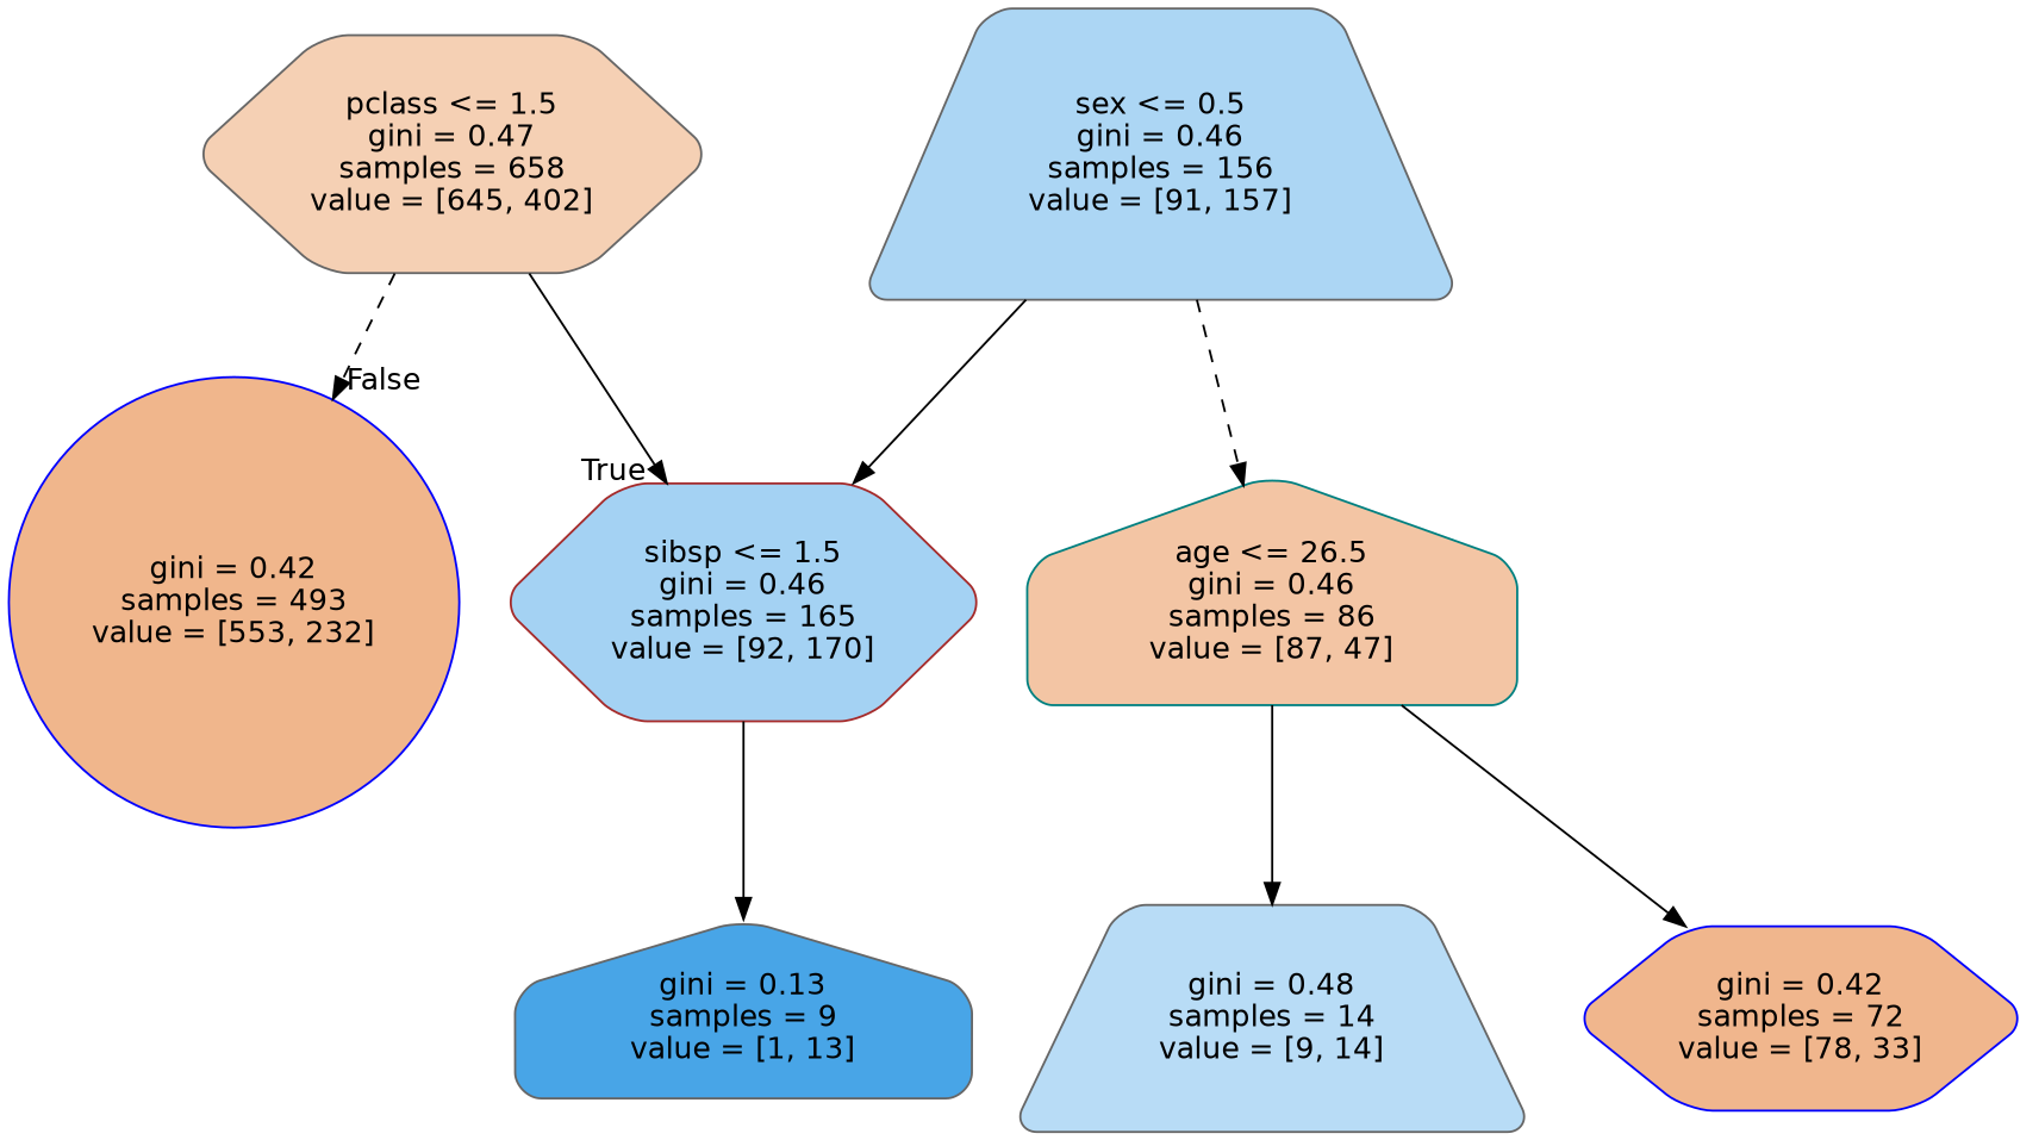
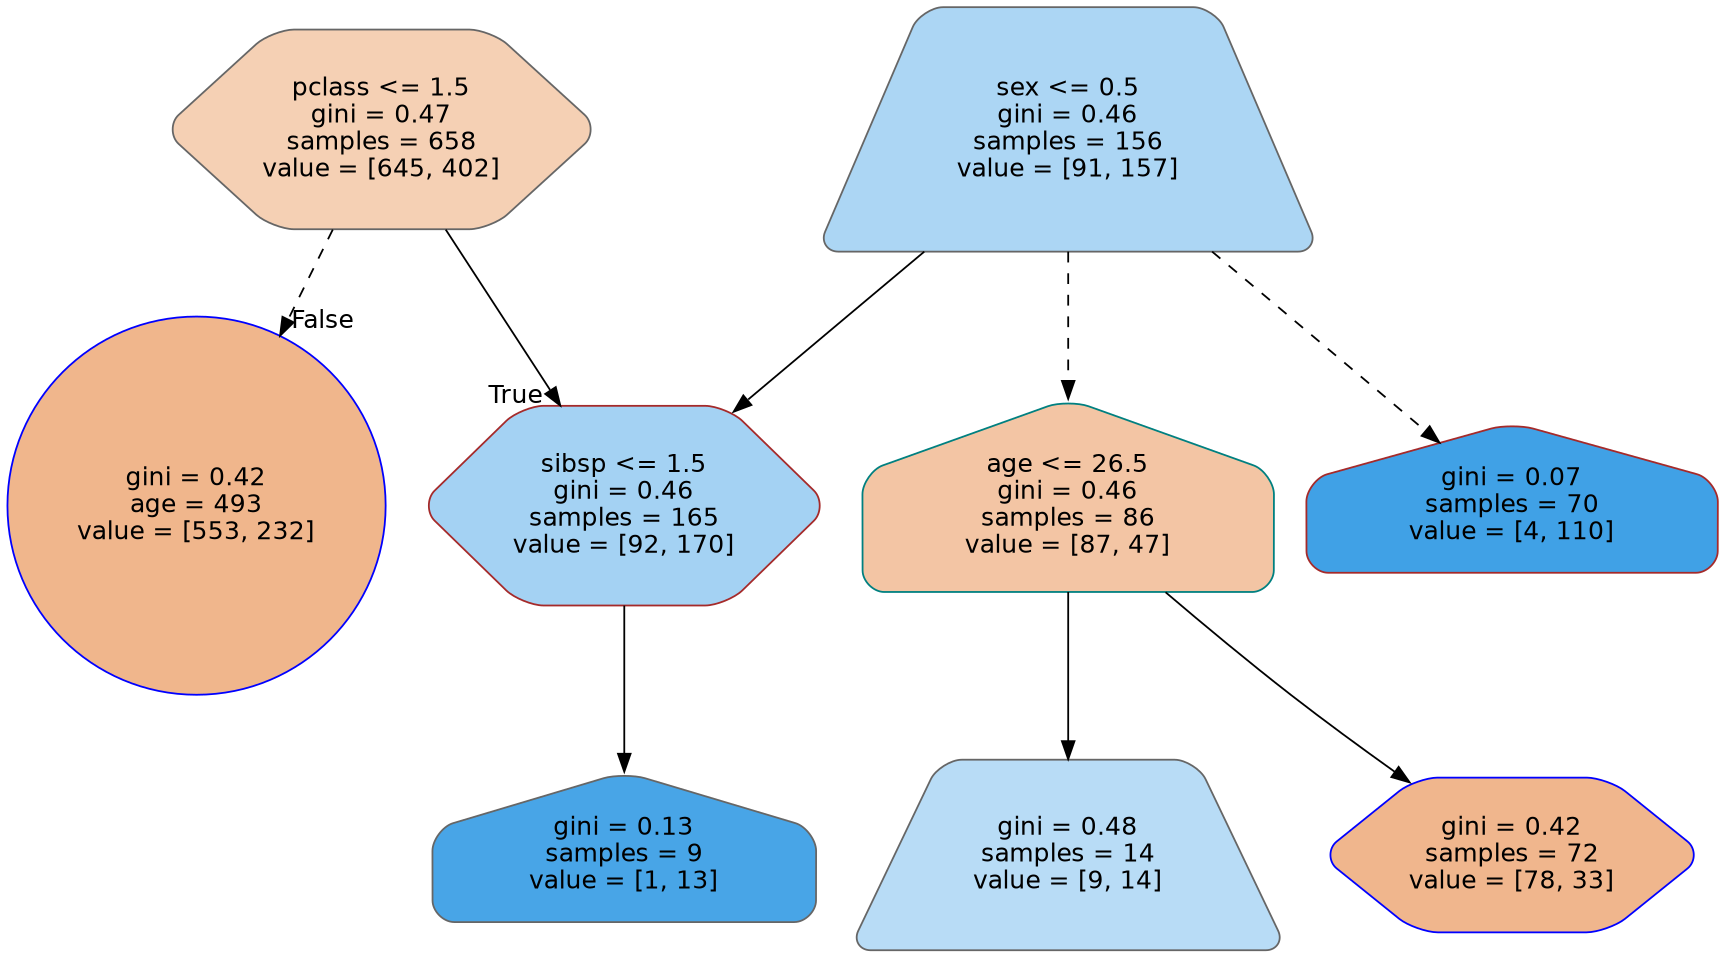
  digraph {
    node [color=gray40 fontname=helvetica shape=hexagon style="filled, rounded"]
    edge [fontname=helvetica style=solid]
    n1 [fillcolor="#f5d0b4" label="pclass <= 1.5\ngini = 0.47\nsamples = 658\nvalue = [645, 402]"]
    n2 [color=brown fillcolor="#a4d2f3" label="sibsp <= 1.5\ngini = 0.46\nsamples = 165\nvalue = [92, 170]"]
-   n3 [color=blue fillcolor="#f0b68c" label="gini = 0.42\nsamples = 493\nvalue = [553, 232]" shape=circle]
+   n3 [color=blue fillcolor="#f0b68c" label="gini = 0.42\nage = 493\nvalue = [553, 232]" shape=circle]
    n4 [fillcolor="#48a5e7" label="gini = 0.13\nsamples = 9\nvalue = [1, 13]" shape=house]
    n5 [fillcolor="#acd6f4" label="sex <= 0.5\ngini = 0.46\nsamples = 156\nvalue = [91, 157]" shape=trapezium]
    n6 [color=teal fillcolor="#f3c5a4" label="age <= 26.5\ngini = 0.46\nsamples = 86\nvalue = [87, 47]" shape=house]
+   n7 [color=brown fillcolor="#40a1e6" label="gini = 0.07\nsamples = 70\nvalue = [4, 110]" shape=house]
    n8 [fillcolor="#b8dcf6" label="gini = 0.48\nsamples = 14\nvalue = [9, 14]" shape=trapezium]
    n9 [color=blue fillcolor="#f0b68d" label="gini = 0.42\nsamples = 72\nvalue = [78, 33]"]
    n1 -> n2 [headlabel=True labelangle=45 labeldistance=2.5]
    n1 -> n3 [headlabel=False labelangle=-45 labeldistance=2.5 style=dashed]
    n2 -> n4
    n5 -> n2
    n5 -> n6 [style=dashed]
+   n5 -> n7 [style=dashed]
    n6 -> n8
    n6 -> n9
  }
